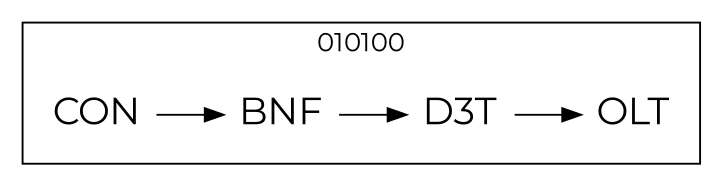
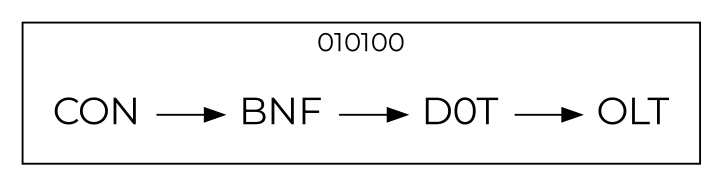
  strict digraph {
    fontname=Montserrat
    rankdir=LR
    node [fontname=Montserrat fontsize=20 shape=plaintext]
    edge [fontname=Montserrat]
    n1 [label=CON]
    n2 [label=BNF]
    n3 [label=OLT]
-   n4 [label=D3T]
+   n4 [label=D0T]
    subgraph cluster_1 {
      label=010100
      labeldoc=t
      n1
      n2
      n3
      n4
    }
    n1 -> n2
    n2 -> n4
    n4 -> n3
  }
